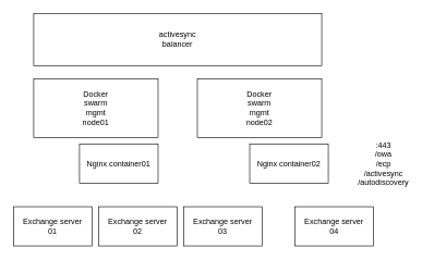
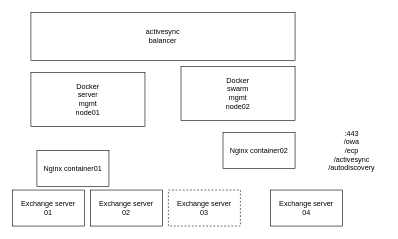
  <mxCell id="0" />
  <mxCell id="1" parent="0" />
- <mxCell id="2" value="Docker&lt;br&gt;swarm&lt;br&gt;mgmt&lt;br&gt;node01" style="rounded=0;whiteSpace=wrap;html=1;" vertex="1" parent="1"><mxGeometry x="51" y="120" width="190" height="90" as="geometry" /></mxCell>
+ <mxCell id="2" value="Docker&lt;br&gt;server&lt;br&gt;mgmt&lt;br&gt;node01" style="rounded=0;whiteSpace=wrap;html=1;" vertex="1" parent="1"><mxGeometry x="51" y="120" width="190" height="90" as="geometry" /></mxCell>
  <mxCell id="3" value="activesync&lt;br&gt;balancer" style="rounded=0;whiteSpace=wrap;html=1;fillColor=none;" vertex="1" parent="1"><mxGeometry x="51" y="20" width="440" height="80" as="geometry" /></mxCell>
- <mxCell id="4" value="Nginx container01" style="rounded=0;whiteSpace=wrap;html=1;" vertex="1" parent="1"><mxGeometry x="121" y="220" width="120" height="60" as="geometry" /></mxCell>
- <mxCell id="5" value="Docker&lt;br&gt;swarm&lt;br&gt;mgmt&lt;br&gt;node02" style="rounded=0;whiteSpace=wrap;html=1;" vertex="1" parent="1"><mxGeometry x="301" y="120" width="190" height="90" as="geometry" /></mxCell>
- <mxCell id="6" value="Nginx container02" style="rounded=0;whiteSpace=wrap;html=1;" vertex="1" parent="1"><mxGeometry x="381" y="220" width="120" height="60" as="geometry" /></mxCell>
+ <mxCell id="4" value="Nginx container01" style="rounded=0;whiteSpace=wrap;html=1;" vertex="1" parent="1"><mxGeometry x="61" y="250" width="120" height="60" as="geometry" /></mxCell>
+ <mxCell id="5" value="Docker&lt;br&gt;swarm&lt;br&gt;mgmt&lt;br&gt;node02" style="rounded=0;whiteSpace=wrap;html=1;" vertex="1" parent="1"><mxGeometry x="301" y="110" width="190" height="90" as="geometry" /></mxCell>
+ <mxCell id="6" value="Nginx container02" style="rounded=0;whiteSpace=wrap;html=1;" vertex="1" parent="1"><mxGeometry x="371" y="220" width="120" height="60" as="geometry" /></mxCell>
  <mxCell id="7" value="Exchange server&lt;br&gt;01" style="rounded=0;whiteSpace=wrap;html=1;" vertex="1" parent="1"><mxGeometry x="20" y="316" width="120" height="60" as="geometry" /></mxCell>
  <mxCell id="8" value="Exchange server&lt;br&gt;02" style="rounded=0;whiteSpace=wrap;html=1;" vertex="1" parent="1"><mxGeometry x="150" y="316" width="120" height="60" as="geometry" /></mxCell>
- <mxCell id="9" value="Exchange server&lt;br&gt;03" style="rounded=0;whiteSpace=wrap;html=1;" vertex="1" parent="1"><mxGeometry x="280" y="316" width="120" height="60" as="geometry" /></mxCell>
+ <mxCell id="9" value="Exchange server&lt;br&gt;03" style="rounded=0;whiteSpace=wrap;html=1;dashed=1;" vertex="1" parent="1"><mxGeometry x="280" y="316" width="120" height="60" as="geometry" /></mxCell>
  <mxCell id="10" value="Exchange server&lt;br&gt;04" style="rounded=0;whiteSpace=wrap;html=1;" vertex="1" parent="1"><mxGeometry x="450" y="316" width="120" height="60" as="geometry" /></mxCell>
  <mxCell id="11" value=":443&lt;br&gt;/owa&lt;br&gt;/ecp&lt;br&gt;/activesync&lt;br&gt;/autodiscovery" style="text;html=1;strokeColor=none;fillColor=none;align=center;verticalAlign=middle;whiteSpace=wrap;rounded=0;" vertex="1" parent="1"><mxGeometry x="530" y="210" width="111" height="80" as="geometry" /></mxCell>
